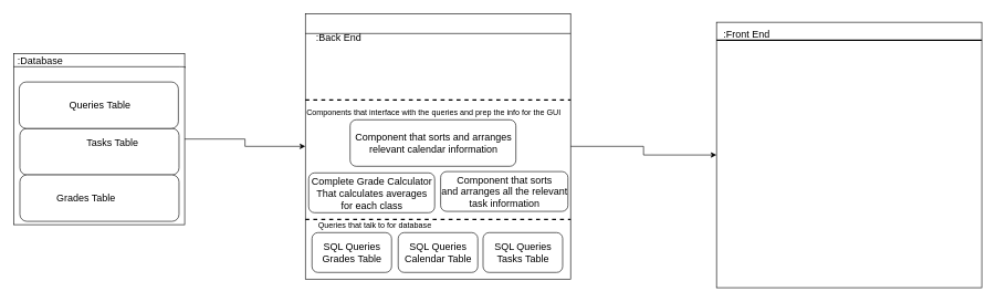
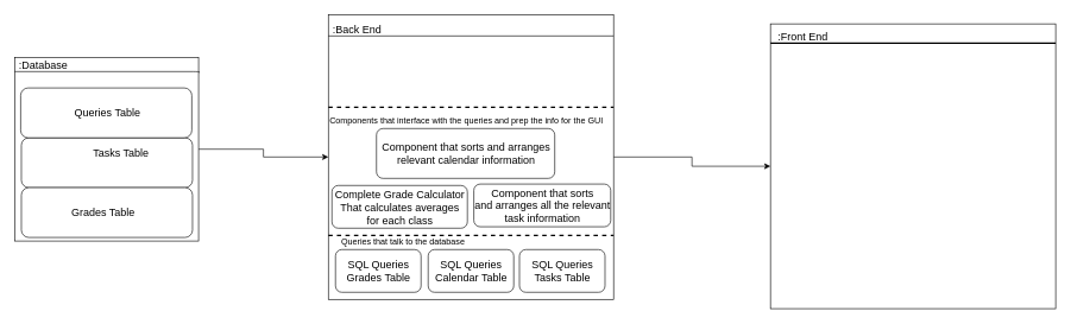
  <mxCell id="0" />
  <mxCell id="1" parent="0" />
  <mxCell id="2" value="" style="edgeStyle=orthogonalEdgeStyle;rounded=0;orthogonalLoop=1;jettySize=auto;html=1;fontSize=15;" parent="1" source="7" target="17" edge="1"><mxGeometry relative="1" as="geometry" /></mxCell>
  <mxCell id="3" value="" style="whiteSpace=wrap;html=1;aspect=fixed;" parent="1" vertex="1"><mxGeometry x="1080" y="33" width="400" height="400" as="geometry" /></mxCell>
  <mxCell id="4" value=":Front End" style="text;html=1;align=center;verticalAlign=middle;resizable=0;points=[];autosize=1;fontSize=15;" parent="1" vertex="1"><mxGeometry x="1080" y="40" width="90" height="20" as="geometry" /></mxCell>
  <mxCell id="5" value="" style="edgeStyle=orthogonalEdgeStyle;rounded=0;orthogonalLoop=1;jettySize=auto;html=1;fontSize=15;" parent="1" source="17" target="3" edge="1"><mxGeometry relative="1" as="geometry" /></mxCell>
  <mxCell id="6" value="" style="group" vertex="1" connectable="0" parent="1"><mxGeometry x="20" y="80" width="260" height="258" as="geometry" /></mxCell>
  <mxCell id="7" value="" style="whiteSpace=wrap;html=1;aspect=fixed;" parent="6" vertex="1"><mxGeometry width="258" height="258" as="geometry" /></mxCell>
  <mxCell id="8" value="" style="endArrow=none;html=1;" edge="1" parent="6" target="7"><mxGeometry width="50" height="50" relative="1" as="geometry"><mxPoint y="20" as="sourcePoint" /><mxPoint x="70" y="20" as="targetPoint" /><Array as="points"><mxPoint x="260" y="20" /></Array></mxGeometry></mxCell>
  <mxCell id="9" value=":Database" style="text;html=1;align=center;verticalAlign=middle;resizable=0;points=[];autosize=1;strokeWidth=1;fontSize=15;" parent="6" vertex="1"><mxGeometry width="80" height="20" as="geometry" /></mxCell>
  <mxCell id="10" value="" style="rounded=1;whiteSpace=wrap;html=1;strokeWidth=1;fontSize=15;" parent="6" vertex="1"><mxGeometry x="9.5" y="113" width="240" height="70" as="geometry" /></mxCell>
  <mxCell id="11" value="&lt;div&gt;Tasks Table&lt;/div&gt;&lt;div&gt;&lt;br&gt;&lt;/div&gt;" style="text;html=1;align=center;verticalAlign=middle;resizable=0;points=[];autosize=1;fontSize=15;" parent="6" vertex="1"><mxGeometry x="103.5" y="123" width="90" height="40" as="geometry" /></mxCell>
  <mxCell id="12" value="" style="rounded=1;whiteSpace=wrap;html=1;strokeWidth=1;fontSize=15;" parent="6" vertex="1"><mxGeometry x="9.5" y="183" width="240" height="70" as="geometry" /></mxCell>
  <mxCell id="13" value="" style="rounded=1;whiteSpace=wrap;html=1;strokeWidth=1;fontSize=15;verticalAlign=top;" parent="6" vertex="1"><mxGeometry x="8.5" y="43" width="240" height="70" as="geometry" /></mxCell>
  <mxCell id="14" value="Queries Table" style="text;html=1;align=center;verticalAlign=middle;resizable=0;points=[];autosize=1;fontSize=15;" parent="6" vertex="1"><mxGeometry x="69.5" y="68" width="120" height="20" as="geometry" /></mxCell>
- <mxCell id="15" value="Grades Table" style="text;html=1;align=center;verticalAlign=middle;resizable=0;points=[];autosize=1;fontSize=15;" parent="6" vertex="1"><mxGeometry x="58.5" y="208" width="100" height="20" as="geometry" /></mxCell>
+ <mxCell id="15" value="Grades Table" style="text;html=1;align=center;verticalAlign=middle;resizable=0;points=[];autosize=1;fontSize=15;" parent="6" vertex="1"><mxGeometry x="73.5" y="208" width="100" height="20" as="geometry" /></mxCell>
  <mxCell id="16" value="" style="group" vertex="1" connectable="0" parent="1"><mxGeometry x="460" y="20" width="400" height="400" as="geometry" /></mxCell>
  <mxCell id="17" value="&lt;hr&gt;" style="whiteSpace=wrap;html=1;aspect=fixed;" parent="16" vertex="1"><mxGeometry width="400" height="400" as="geometry" /></mxCell>
- <mxCell id="18" value=":Back End" style="text;html=1;align=center;verticalAlign=middle;resizable=0;points=[];autosize=1;fontSize=15;" parent="16" vertex="1"><mxGeometry x="10" y="25" width="80" height="20" as="geometry" /></mxCell>
+ <mxCell id="18" value=":Back End" style="text;html=1;align=center;verticalAlign=middle;resizable=0;points=[];autosize=1;fontSize=15;" parent="16" vertex="1"><mxGeometry y="10" width="80" height="20" as="geometry" /></mxCell>
  <mxCell id="19" value="" style="group" parent="16" vertex="1" connectable="0"><mxGeometry x="140" y="330" width="120" height="60" as="geometry" /></mxCell>
  <mxCell id="20" value="" style="rounded=1;whiteSpace=wrap;html=1;strokeWidth=1;fontSize=15;" parent="19" vertex="1"><mxGeometry width="120" height="60" as="geometry" /></mxCell>
  <mxCell id="21" value="&lt;div&gt;SQL Queries &lt;br&gt;&lt;/div&gt;&lt;div&gt;Calendar Table&lt;/div&gt;" style="text;html=1;align=center;verticalAlign=middle;resizable=0;points=[];autosize=1;fontSize=15;" parent="19" vertex="1"><mxGeometry y="10" width="120" height="40" as="geometry" /></mxCell>
  <mxCell id="22" value="" style="group" parent="16" vertex="1" connectable="0"><mxGeometry x="268" y="330" width="120" height="60" as="geometry" /></mxCell>
  <mxCell id="23" value="" style="rounded=1;whiteSpace=wrap;html=1;strokeWidth=1;fontSize=15;" parent="22" vertex="1"><mxGeometry width="120" height="60" as="geometry" /></mxCell>
  <mxCell id="24" value="&lt;div&gt;SQL Queries &lt;br&gt;&lt;/div&gt;&lt;div&gt;Tasks Table&lt;/div&gt;" style="text;html=1;align=center;verticalAlign=middle;resizable=0;points=[];autosize=1;fontSize=15;" parent="22" vertex="1"><mxGeometry x="10" y="10" width="100" height="40" as="geometry" /></mxCell>
  <mxCell id="25" value="" style="group" parent="16" vertex="1" connectable="0"><mxGeometry x="10" y="330" width="120" height="60" as="geometry" /></mxCell>
  <mxCell id="26" value="" style="rounded=1;whiteSpace=wrap;html=1;strokeWidth=1;fontSize=15;" parent="25" vertex="1"><mxGeometry width="120" height="60" as="geometry" /></mxCell>
  <mxCell id="27" value="&lt;div&gt;SQL Queries&lt;/div&gt;&lt;div&gt;Grades Table&lt;br&gt;&lt;/div&gt;" style="text;html=1;align=center;verticalAlign=middle;resizable=0;points=[];autosize=1;fontSize=15;" parent="25" vertex="1"><mxGeometry x="10" y="10" width="100" height="40" as="geometry" /></mxCell>
  <mxCell id="28" value="" style="group" parent="16" vertex="1" connectable="0"><mxGeometry y="240" width="200" height="60" as="geometry" /></mxCell>
  <mxCell id="29" value="" style="rounded=1;whiteSpace=wrap;html=1;strokeWidth=1;fontSize=15;" parent="28" vertex="1"><mxGeometry x="5" width="190" height="60" as="geometry" /></mxCell>
  <mxCell id="30" value="&lt;div&gt;Complete Grade Calculator&lt;/div&gt;&lt;div&gt;That calculates averages&lt;/div&gt;&lt;div&gt;for each class&lt;br&gt;&lt;/div&gt;" style="text;html=1;align=center;verticalAlign=middle;resizable=0;points=[];autosize=1;fontSize=15;" parent="28" vertex="1"><mxGeometry width="200" height="61" as="geometry" /></mxCell>
  <mxCell id="31" value="" style="group" parent="16" vertex="1" connectable="0"><mxGeometry x="67.5" y="160" width="265" height="70" as="geometry" /></mxCell>
  <mxCell id="32" value="" style="rounded=1;whiteSpace=wrap;html=1;strokeWidth=1;fontSize=15;arcSize=13;" parent="31" vertex="1"><mxGeometry width="250" height="70" as="geometry" /></mxCell>
  <mxCell id="33" value="&lt;div&gt;Component that sorts and arranges&lt;/div&gt;&lt;div&gt;relevant calendar information&lt;/div&gt;" style="text;html=1;align=center;verticalAlign=middle;resizable=0;points=[];autosize=1;fontSize=15;" parent="31" vertex="1"><mxGeometry y="15" width="250" height="40" as="geometry" /></mxCell>
  <mxCell id="34" value="" style="group" parent="16" vertex="1" connectable="0"><mxGeometry x="200" y="238" width="200" height="62" as="geometry" /></mxCell>
  <mxCell id="35" value="" style="rounded=1;whiteSpace=wrap;html=1;strokeWidth=1;fontSize=15;" parent="34" vertex="1"><mxGeometry x="4" width="192.0" height="60" as="geometry" /></mxCell>
  <mxCell id="36" value="&lt;div&gt;Component that sorts&lt;/div&gt;&lt;div&gt; and arranges all the relevant &lt;br&gt;&lt;/div&gt;&lt;div&gt;task information &lt;br&gt;&lt;/div&gt;" style="text;html=1;align=center;verticalAlign=middle;resizable=0;points=[];autosize=1;fontSize=15;" parent="34" vertex="1"><mxGeometry x="-5.0" width="210" height="60" as="geometry" /></mxCell>
  <mxCell id="37" value="" style="endArrow=none;dashed=1;html=1;fontSize=11;fontStyle=1;fontColor=#000000;verticalAlign=middle;strokeWidth=2;" edge="1" parent="16" target="17"><mxGeometry width="50" height="50" relative="1" as="geometry"><mxPoint y="310" as="sourcePoint" /><mxPoint x="50" y="260" as="targetPoint" /><Array as="points"><mxPoint x="400" y="310" /></Array></mxGeometry></mxCell>
  <mxCell id="38" value="" style="endArrow=none;html=1;" edge="1" parent="16"><mxGeometry width="50" height="50" relative="1" as="geometry"><mxPoint y="30" as="sourcePoint" /><mxPoint x="400" y="30" as="targetPoint" /></mxGeometry></mxCell>
- <mxCell id="39" value="Queries that talk to for database" style="text;html=1;strokeColor=none;fillColor=none;align=center;verticalAlign=middle;whiteSpace=wrap;rounded=0;" vertex="1" parent="16"><mxGeometry x="10" y="310" width="190" height="20" as="geometry" /></mxCell>
+ <mxCell id="39" value="Queries that talk to the database" style="text;html=1;strokeColor=none;fillColor=none;align=center;verticalAlign=middle;whiteSpace=wrap;rounded=0;" vertex="1" parent="16"><mxGeometry x="10" y="310" width="190" height="20" as="geometry" /></mxCell>
  <mxCell id="40" value="" style="endArrow=none;dashed=1;html=1;strokeWidth=2;" edge="1" parent="16"><mxGeometry width="50" height="50" relative="1" as="geometry"><mxPoint y="130" as="sourcePoint" /><mxPoint x="400" y="130" as="targetPoint" /></mxGeometry></mxCell>
  <mxCell id="41" value="&lt;div&gt;Components that interface with the queries and prep the info for the GUI&lt;br&gt;&lt;/div&gt;" style="text;html=1;strokeColor=none;fillColor=none;align=left;verticalAlign=middle;whiteSpace=wrap;rounded=0;" vertex="1" parent="16"><mxGeometry y="140" width="400" height="20" as="geometry" /></mxCell>
  <mxCell id="42" value="" style="endArrow=none;html=1;strokeWidth=2;fontSize=11;fontColor=#000000;" edge="1" parent="1"><mxGeometry width="50" height="50" relative="1" as="geometry"><mxPoint x="1080" y="60" as="sourcePoint" /><mxPoint x="1480" y="60" as="targetPoint" /></mxGeometry></mxCell>
